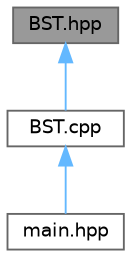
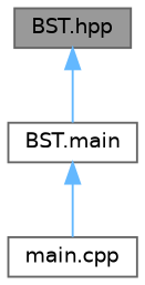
  digraph {
    node [color=grey40 fillcolor=white fontname=Helvetica fontsize=10 shape=box style=filled]
    edge [color=steelblue1 dir=back fontname=Helvetica fontsize=10 labelfontname=Helvetica labelfontsize=10 style=solid]
    n1 [color=gray40 fillcolor=grey60 fontcolor=black height=0.2 label="BST.hpp" width=0.4]
-   n2 [height=0.2 label="BST.cpp" width=0.4]
-   n3 [height=0.2 label="main.hpp" width=0.4]
+   n2 [height=0.2 label="BST.main" width=0.4]
+   n3 [height=0.2 label="main.cpp" width=0.4]
    n1 -> n2
    n2 -> n3
  }
